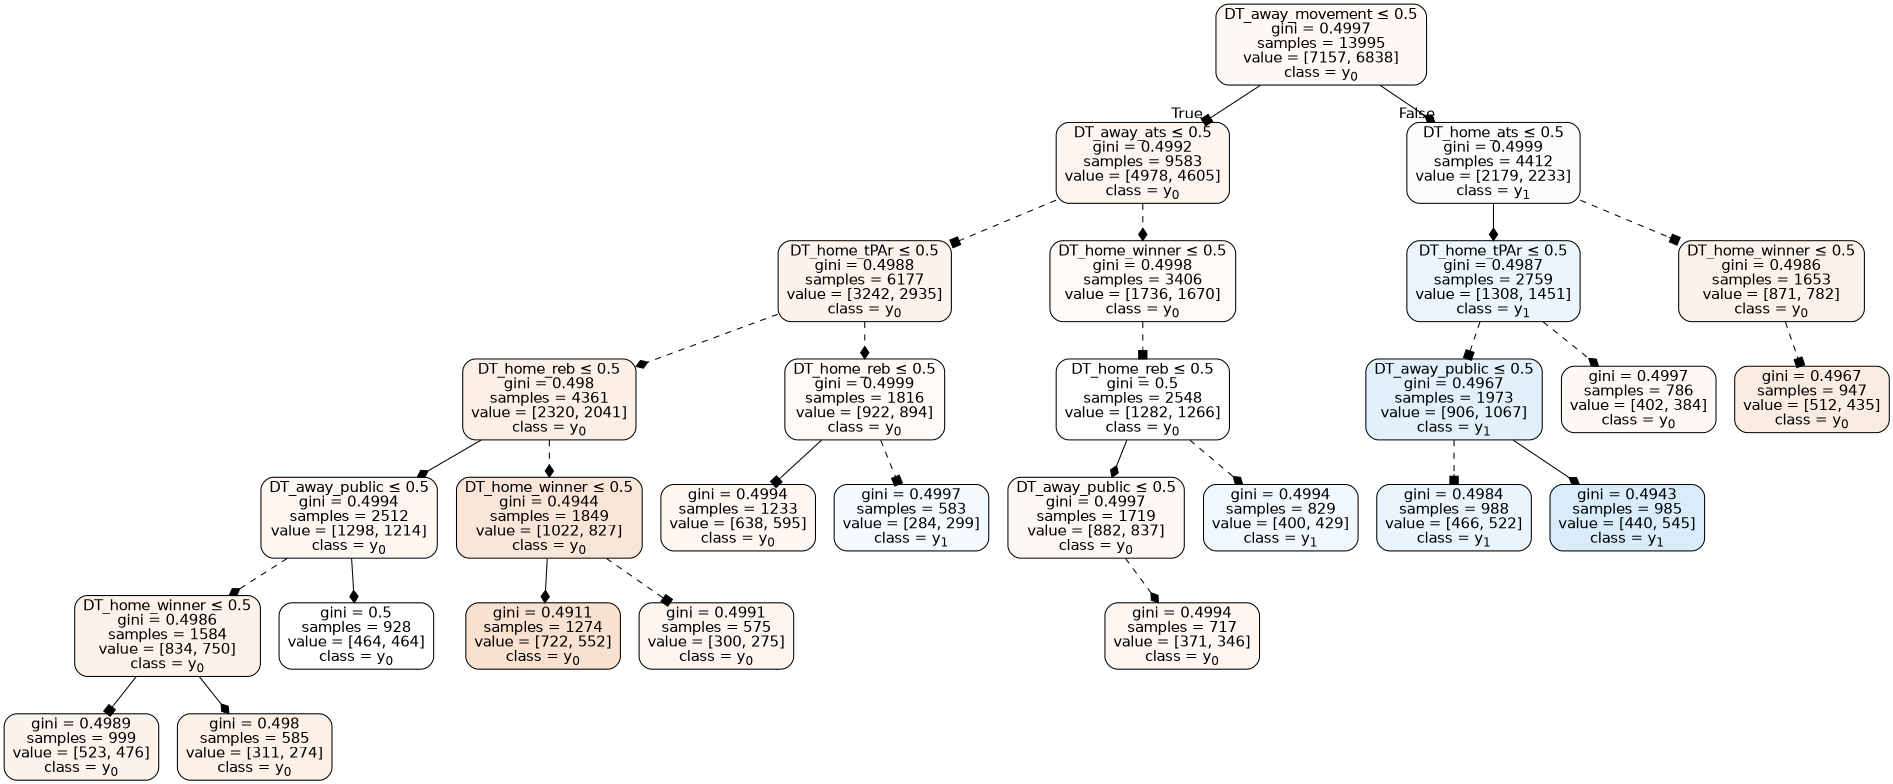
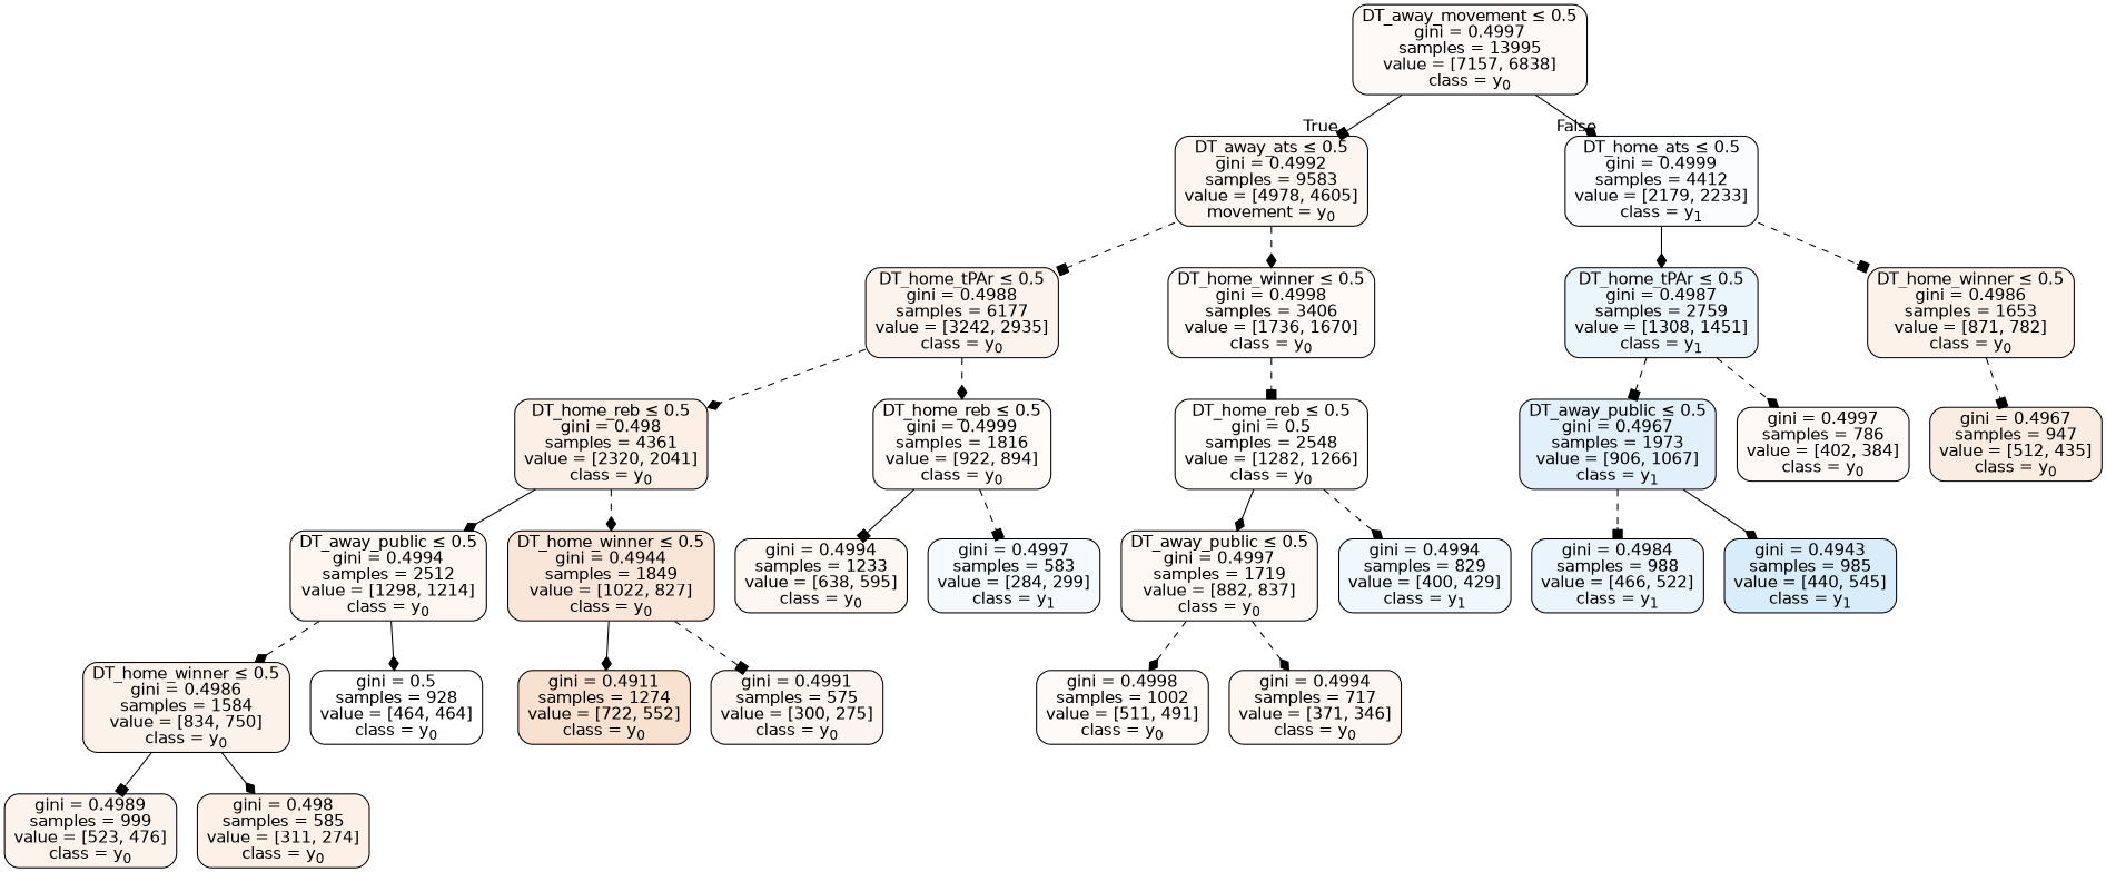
  digraph {
    node [color=black fillcolor="#e5813911" fontname=helvetica shape=box style="filled, rounded"]
    edge [arrowhead=diamond fontname=helvetica style=dashed]
    n1 [fillcolor="#e581390b" label=<DT_away_movement &le; 0.5<br/>gini = 0.4997<br/>samples = 13995<br/>value = [7157, 6838]<br/>class = y<SUB>0</SUB>>]
-   n2 [fillcolor="#e5813913" label=<DT_away_ats &le; 0.5<br/>gini = 0.4992<br/>samples = 9583<br/>value = [4978, 4605]<br/>class = y<SUB>0</SUB>>]
+   n2 [fillcolor="#e5813913" label=<DT_away_ats &le; 0.5<br/>gini = 0.4992<br/>samples = 9583<br/>value = [4978, 4605]<br/>movement = y<SUB>0</SUB>>]
    n3 [fillcolor="#399de506" label=<DT_home_ats &le; 0.5<br/>gini = 0.4999<br/>samples = 4412<br/>value = [2179, 2233]<br/>class = y<SUB>1</SUB>>]
    n4 [fillcolor="#e5813918" label=<DT_home_tPAr &le; 0.5<br/>gini = 0.4988<br/>samples = 6177<br/>value = [3242, 2935]<br/>class = y<SUB>0</SUB>>]
    n5 [fillcolor="#e581390a" label=<DT_home_winner &le; 0.5<br/>gini = 0.4998<br/>samples = 3406<br/>value = [1736, 1670]<br/>class = y<SUB>0</SUB>>]
    n6 [fillcolor="#399de519" label=<DT_home_tPAr &le; 0.5<br/>gini = 0.4987<br/>samples = 2759<br/>value = [1308, 1451]<br/>class = y<SUB>1</SUB>>]
    n7 [fillcolor="#e581391a" label=<DT_home_winner &le; 0.5<br/>gini = 0.4986<br/>samples = 1653<br/>value = [871, 782]<br/>class = y<SUB>0</SUB>>]
    n8 [fillcolor="#e581391f" label=<DT_home_reb &le; 0.5<br/>gini = 0.498<br/>samples = 4361<br/>value = [2320, 2041]<br/>class = y<SUB>0</SUB>>]
    n9 [fillcolor="#e5813908" label=<DT_home_reb &le; 0.5<br/>gini = 0.4999<br/>samples = 1816<br/>value = [922, 894]<br/>class = y<SUB>0</SUB>>]
    n10 [fillcolor="#e5813903" label=<DT_home_reb &le; 0.5<br/>gini = 0.5<br/>samples = 2548<br/>value = [1282, 1266]<br/>class = y<SUB>0</SUB>>]
    n11 [label=<DT_away_public &le; 0.5<br/>gini = 0.4994<br/>samples = 2512<br/>value = [1298, 1214]<br/>class = y<SUB>0</SUB>>]
    n12 [fillcolor="#e5813931" label=<DT_home_winner &le; 0.5<br/>gini = 0.4944<br/>samples = 1849<br/>value = [1022, 827]<br/>class = y<SUB>0</SUB>>]
    n13 [label=<gini = 0.4994<br/>samples = 1233<br/>value = [638, 595]<br/>class = y<SUB>0</SUB>>]
    n14 [fillcolor="#399de50d" label=<gini = 0.4997<br/>samples = 583<br/>value = [284, 299]<br/>class = y<SUB>1</SUB>>]
    n15 [fillcolor="#e581391a" label=<DT_home_winner &le; 0.5<br/>gini = 0.4986<br/>samples = 1584<br/>value = [834, 750]<br/>class = y<SUB>0</SUB>>]
    n16 [fillcolor="#e5813900" label=<gini = 0.5<br/>samples = 928<br/>value = [464, 464]<br/>class = y<SUB>0</SUB>>]
    n17 [fillcolor="#e581393c" label=<gini = 0.4911<br/>samples = 1274<br/>value = [722, 552]<br/>class = y<SUB>0</SUB>>]
    n18 [fillcolor="#e5813915" label=<gini = 0.4991<br/>samples = 575<br/>value = [300, 275]<br/>class = y<SUB>0</SUB>>]
    n19 [fillcolor="#e5813917" label=<gini = 0.4989<br/>samples = 999<br/>value = [523, 476]<br/>class = y<SUB>0</SUB>>]
    n20 [fillcolor="#e581391e" label=<gini = 0.498<br/>samples = 585<br/>value = [311, 274]<br/>class = y<SUB>0</SUB>>]
    n21 [fillcolor="#e581390d" label=<DT_away_public &le; 0.5<br/>gini = 0.4997<br/>samples = 1719<br/>value = [882, 837]<br/>class = y<SUB>0</SUB>>]
    n22 [fillcolor="#399de511" label=<gini = 0.4994<br/>samples = 829<br/>value = [400, 429]<br/>class = y<SUB>1</SUB>>]
+   n23 [fillcolor="#e581390a" label=<gini = 0.4998<br/>samples = 1002<br/>value = [511, 491]<br/>class = y<SUB>0</SUB>>]
    n24 [label=<gini = 0.4994<br/>samples = 717<br/>value = [371, 346]<br/>class = y<SUB>0</SUB>>]
    n25 [fillcolor="#399de526" label=<DT_away_public &le; 0.5<br/>gini = 0.4967<br/>samples = 1973<br/>value = [906, 1067]<br/>class = y<SUB>1</SUB>>]
    n26 [fillcolor="#e581390b" label=<gini = 0.4997<br/>samples = 786<br/>value = [402, 384]<br/>class = y<SUB>0</SUB>>]
    n27 [fillcolor="#e5813926" label=<gini = 0.4967<br/>samples = 947<br/>value = [512, 435]<br/>class = y<SUB>0</SUB>>]
    n28 [fillcolor="#399de51b" label=<gini = 0.4984<br/>samples = 988<br/>value = [466, 522]<br/>class = y<SUB>1</SUB>>]
    n29 [fillcolor="#399de531" label=<gini = 0.4943<br/>samples = 985<br/>value = [440, 545]<br/>class = y<SUB>1</SUB>>]
    n1 -> n2 [arrowhead=box headlabel=True labelangle=45 labeldistance=2.5 style=solid]
    n1 -> n3 [headlabel=False labelangle=-45 labeldistance=2.5 style=solid]
    n2 -> n4 [arrowhead=box]
    n2 -> n5
    n3 -> n6 [style=solid]
    n3 -> n7 [arrowhead=box]
    n4 -> n8
    n4 -> n9
    n5 -> n10 [arrowhead=box]
    n6 -> n25 [arrowhead=box]
    n6 -> n26
    n7 -> n27 [arrowhead=box]
    n8 -> n11 [style=solid]
    n8 -> n12
    n9 -> n13 [arrowhead=box style=solid]
    n9 -> n14 [arrowhead=box]
    n10 -> n21 [style=solid]
    n10 -> n22
    n11 -> n15
    n11 -> n16 [style=solid]
    n12 -> n17 [style=solid]
    n12 -> n18 [arrowhead=box]
    n15 -> n19 [arrowhead=box style=solid]
    n15 -> n20 [style=solid]
+   n21 -> n23
    n21 -> n24
    n25 -> n28 [arrowhead=box]
    n25 -> n29 [style=solid]
  }
